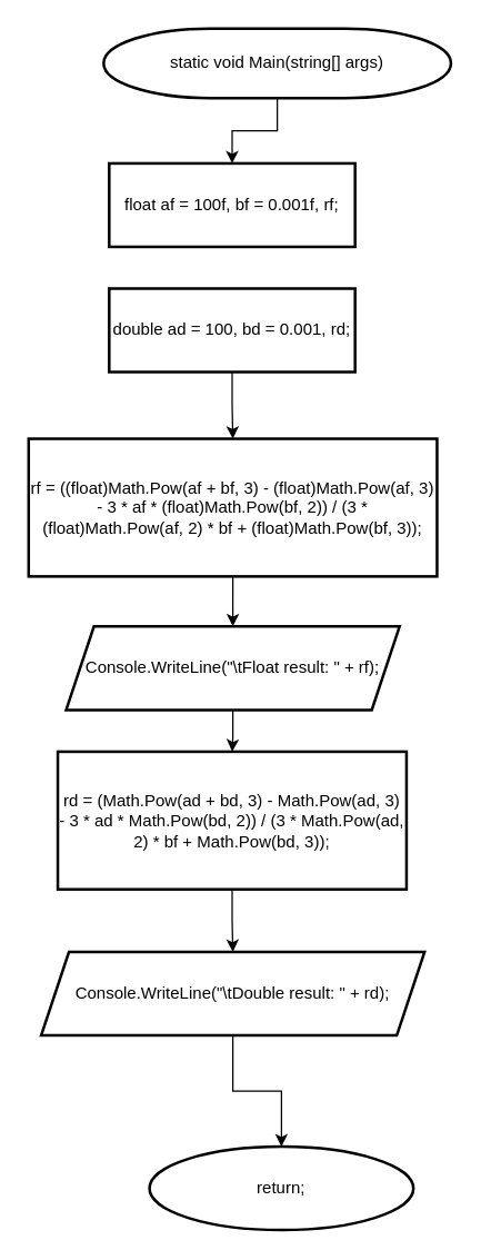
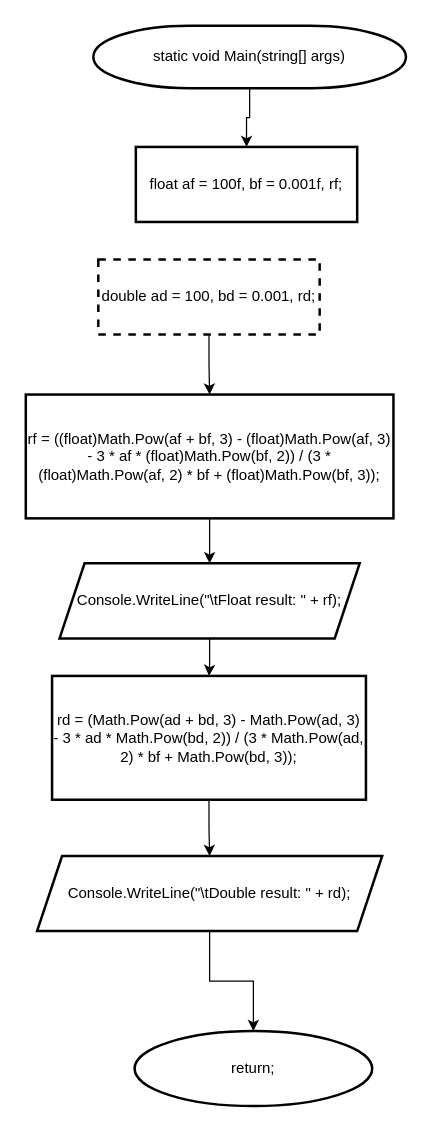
  <mxCell id="0" />
  <mxCell id="1" parent="0" />
  <mxCell id="2" value="" style="edgeStyle=orthogonalEdgeStyle;rounded=0;orthogonalLoop=1;jettySize=auto;html=1;" edge="1" parent="1" source="3" target="4"><mxGeometry relative="1" as="geometry" /></mxCell>
  <mxCell id="3" value="static void Main(string[] args)" style="strokeWidth=2;html=1;shape=mxgraph.flowchart.terminator;whiteSpace=wrap;" vertex="1" parent="1"><mxGeometry x="74" y="20" width="250" height="50" as="geometry" /></mxCell>
- <mxCell id="4" value="float af = 100f, bf = 0.001f, rf;" style="whiteSpace=wrap;html=1;strokeWidth=2;" vertex="1" parent="1"><mxGeometry x="78" y="117" width="177" height="60" as="geometry" /></mxCell>
+ <mxCell id="4" value="float af = 100f, bf = 0.001f, rf;" style="whiteSpace=wrap;html=1;strokeWidth=2;" vertex="1" parent="1"><mxGeometry x="108" y="117" width="177" height="60" as="geometry" /></mxCell>
  <mxCell id="5" value="" style="edgeStyle=orthogonalEdgeStyle;rounded=0;orthogonalLoop=1;jettySize=auto;html=1;" edge="1" parent="1" source="6" target="8"><mxGeometry relative="1" as="geometry" /></mxCell>
- <mxCell id="6" value="double ad = 100, bd = 0.001, rd;" style="whiteSpace=wrap;html=1;strokeWidth=2;" vertex="1" parent="1"><mxGeometry x="78" y="207" width="177" height="60" as="geometry" /></mxCell>
+ <mxCell id="6" value="double ad = 100, bd = 0.001, rd;" style="whiteSpace=wrap;html=1;strokeWidth=2;dashed=1;" vertex="1" parent="1"><mxGeometry x="78" y="207" width="177" height="60" as="geometry" /></mxCell>
  <mxCell id="7" value="" style="edgeStyle=orthogonalEdgeStyle;rounded=0;orthogonalLoop=1;jettySize=auto;html=1;" edge="1" parent="1" source="8" target="10"><mxGeometry relative="1" as="geometry" /></mxCell>
  <mxCell id="8" value="rf = ((float)Math.Pow(af + bf, 3) - (float)Math.Pow(af, 3) - 3 * af * (float)Math.Pow(bf, 2)) / (3 * (float)Math.Pow(af, 2) * bf + (float)Math.Pow(bf, 3));" style="whiteSpace=wrap;html=1;strokeWidth=2;" vertex="1" parent="1"><mxGeometry x="20" y="315" width="294" height="99" as="geometry" /></mxCell>
  <mxCell id="9" value="" style="edgeStyle=orthogonalEdgeStyle;rounded=0;orthogonalLoop=1;jettySize=auto;html=1;" edge="1" parent="1" source="10" target="12"><mxGeometry relative="1" as="geometry" /></mxCell>
  <mxCell id="10" value="Console.WriteLine(&quot;\tFloat result: &quot; + rf);" style="shape=parallelogram;perimeter=parallelogramPerimeter;whiteSpace=wrap;html=1;fixedSize=1;strokeWidth=2;" vertex="1" parent="1"><mxGeometry x="47" y="450" width="240" height="60" as="geometry" /></mxCell>
  <mxCell id="11" value="" style="edgeStyle=orthogonalEdgeStyle;rounded=0;orthogonalLoop=1;jettySize=auto;html=1;" edge="1" parent="1" source="12" target="14"><mxGeometry relative="1" as="geometry" /></mxCell>
  <mxCell id="12" value="rd = (Math.Pow(ad + bd, 3) - Math.Pow(ad, 3) - 3 * ad * Math.Pow(bd, 2)) / (3 * Math.Pow(ad, 2) * bf + Math.Pow(bd, 3));" style="whiteSpace=wrap;html=1;strokeWidth=2;" vertex="1" parent="1"><mxGeometry x="41" y="540" width="251" height="99" as="geometry" /></mxCell>
  <mxCell id="13" value="" style="edgeStyle=orthogonalEdgeStyle;rounded=0;orthogonalLoop=1;jettySize=auto;html=1;" edge="1" parent="1" source="14" target="15"><mxGeometry relative="1" as="geometry" /></mxCell>
  <mxCell id="14" value="Console.WriteLine(&quot;\tDouble result: &quot; + rd);" style="shape=parallelogram;perimeter=parallelogramPerimeter;whiteSpace=wrap;html=1;fixedSize=1;strokeWidth=2;" vertex="1" parent="1"><mxGeometry x="29" y="684" width="276" height="60" as="geometry" /></mxCell>
  <mxCell id="15" value="return;" style="ellipse;whiteSpace=wrap;html=1;strokeWidth=2;" vertex="1" parent="1"><mxGeometry x="107" y="824" width="190" height="60" as="geometry" /></mxCell>
